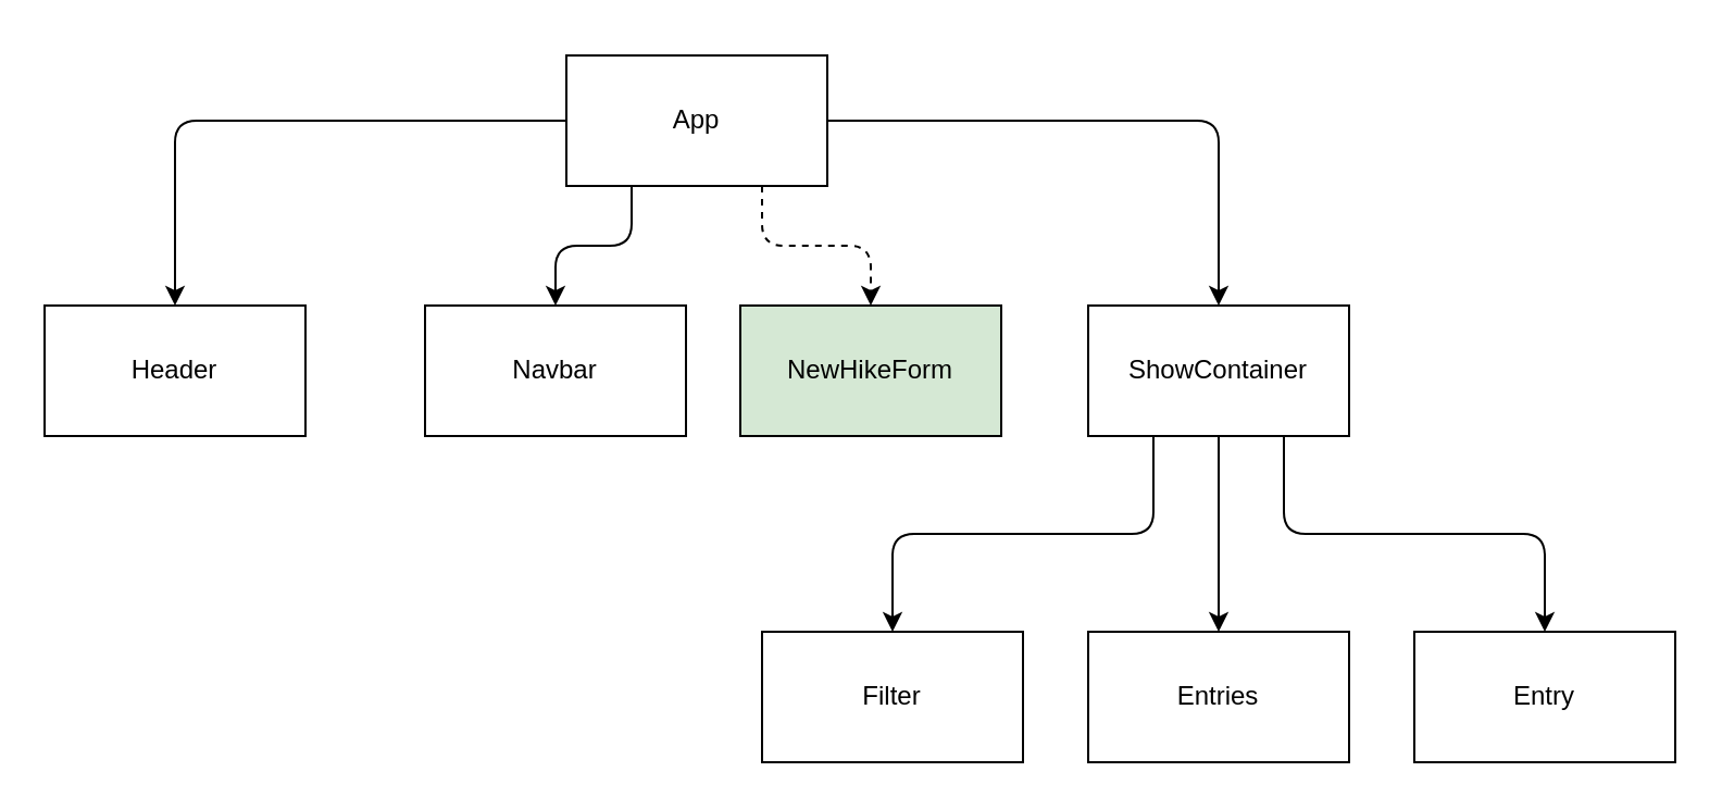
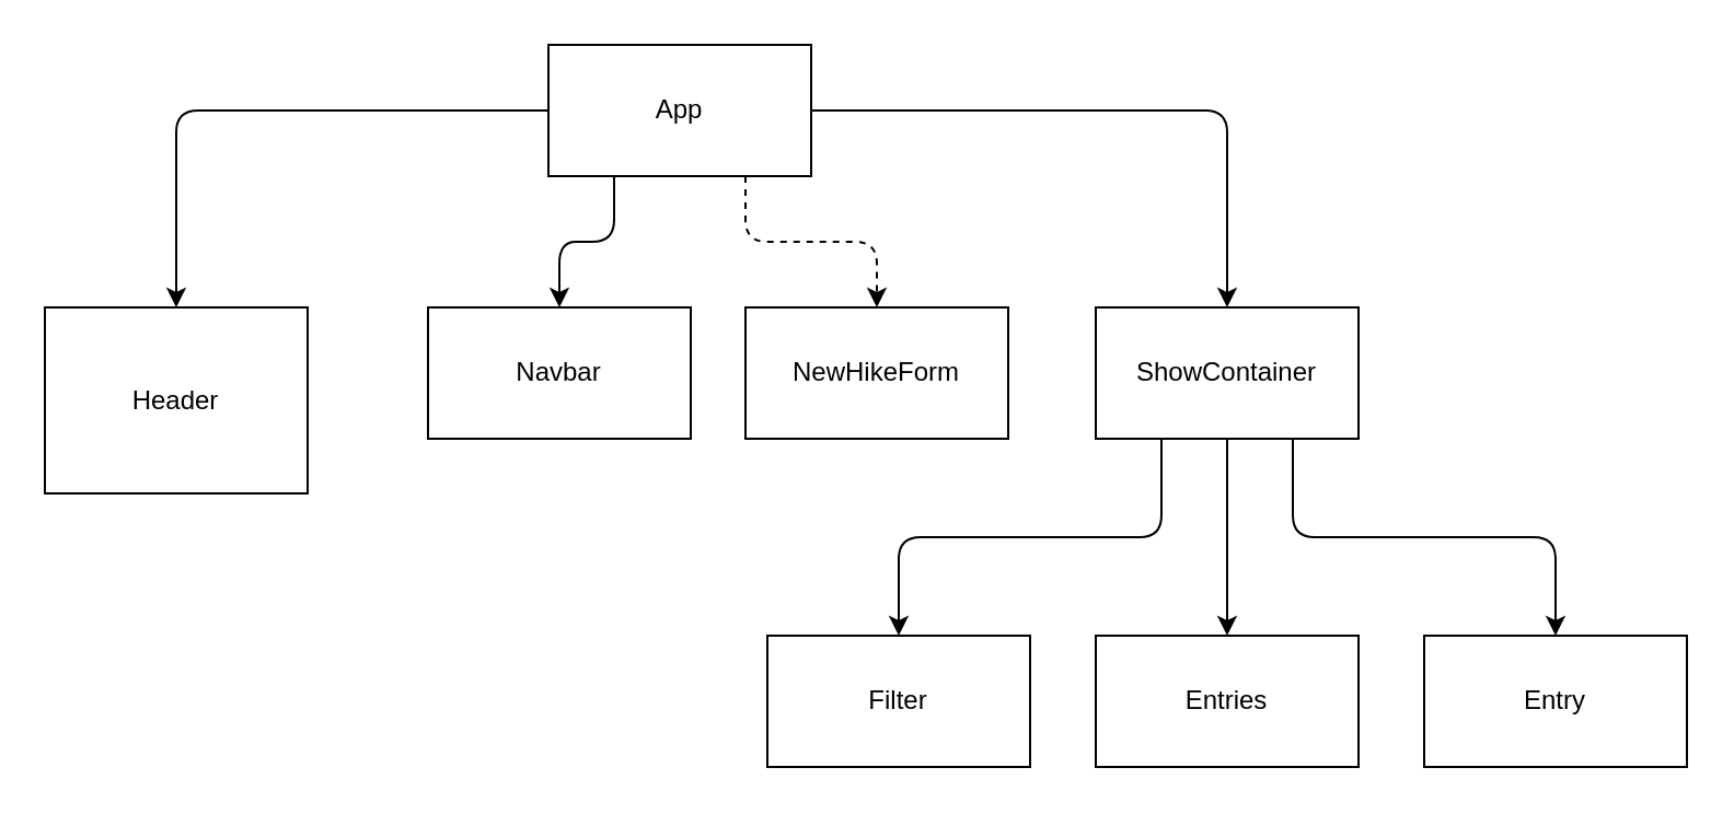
  <mxCell id="0" />
  <mxCell id="1" parent="0" />
  <mxCell id="2" style="edgeStyle=orthogonalEdgeStyle;html=1;exitX=0.25;exitY=1;exitDx=0;exitDy=0;" edge="1" parent="1" source="6" target="8"><mxGeometry relative="1" as="geometry" /></mxCell>
  <mxCell id="3" style="edgeStyle=orthogonalEdgeStyle;html=1;exitX=0.75;exitY=1;exitDx=0;exitDy=0;entryX=0.5;entryY=0;entryDx=0;entryDy=0;dashed=1;" edge="1" parent="1" source="6" target="9"><mxGeometry relative="1" as="geometry" /></mxCell>
  <mxCell id="4" style="edgeStyle=orthogonalEdgeStyle;html=1;entryX=0.5;entryY=0;entryDx=0;entryDy=0;" edge="1" parent="1" source="6" target="13"><mxGeometry relative="1" as="geometry" /></mxCell>
  <mxCell id="5" style="edgeStyle=orthogonalEdgeStyle;html=1;exitX=0;exitY=0.5;exitDx=0;exitDy=0;entryX=0.5;entryY=0;entryDx=0;entryDy=0;" edge="1" parent="1" source="6" target="7"><mxGeometry relative="1" as="geometry" /></mxCell>
- <mxCell id="6" value="App" style="whiteSpace=wrap;html=1;" vertex="1" parent="1"><mxGeometry x="260" y="25" width="120" height="60" as="geometry" /></mxCell>
- <mxCell id="7" value="Header" style="whiteSpace=wrap;html=1;" vertex="1" parent="1"><mxGeometry x="20" y="140" width="120" height="60" as="geometry" /></mxCell>
+ <mxCell id="6" value="App" style="whiteSpace=wrap;html=1;" vertex="1" parent="1"><mxGeometry x="250" y="20" width="120" height="60" as="geometry" /></mxCell>
+ <mxCell id="7" value="Header" style="whiteSpace=wrap;html=1;" vertex="1" parent="1"><mxGeometry x="20" y="140" width="120" height="85" as="geometry" /></mxCell>
  <mxCell id="8" value="Navbar" style="whiteSpace=wrap;html=1;" vertex="1" parent="1"><mxGeometry x="195" y="140" width="120" height="60" as="geometry" /></mxCell>
- <mxCell id="9" value="NewHikeForm" style="whiteSpace=wrap;html=1;fillColor=#d5e8d4;" vertex="1" parent="1"><mxGeometry x="340" y="140" width="120" height="60" as="geometry" /></mxCell>
+ <mxCell id="9" value="NewHikeForm" style="whiteSpace=wrap;html=1;" vertex="1" parent="1"><mxGeometry x="340" y="140" width="120" height="60" as="geometry" /></mxCell>
  <mxCell id="10" style="edgeStyle=orthogonalEdgeStyle;html=1;exitX=0.25;exitY=1;exitDx=0;exitDy=0;" edge="1" parent="1" source="13" target="14"><mxGeometry relative="1" as="geometry" /></mxCell>
  <mxCell id="11" style="edgeStyle=orthogonalEdgeStyle;html=1;exitX=0.75;exitY=1;exitDx=0;exitDy=0;entryX=0.5;entryY=0;entryDx=0;entryDy=0;" edge="1" parent="1" source="13" target="16"><mxGeometry relative="1" as="geometry" /></mxCell>
  <mxCell id="12" style="edgeStyle=orthogonalEdgeStyle;html=1;" edge="1" parent="1" source="13" target="15"><mxGeometry relative="1" as="geometry" /></mxCell>
  <mxCell id="13" value="ShowContainer" style="whiteSpace=wrap;html=1;" vertex="1" parent="1"><mxGeometry x="500" y="140" width="120" height="60" as="geometry" /></mxCell>
  <mxCell id="14" value="Filter" style="whiteSpace=wrap;html=1;" vertex="1" parent="1"><mxGeometry x="350" y="290" width="120" height="60" as="geometry" /></mxCell>
  <mxCell id="15" value="Entries" style="whiteSpace=wrap;html=1;" vertex="1" parent="1"><mxGeometry x="500" y="290" width="120" height="60" as="geometry" /></mxCell>
  <mxCell id="16" value="Entry" style="whiteSpace=wrap;html=1;" vertex="1" parent="1"><mxGeometry x="650" y="290" width="120" height="60" as="geometry" /></mxCell>
